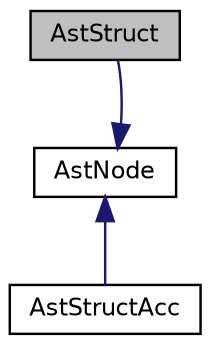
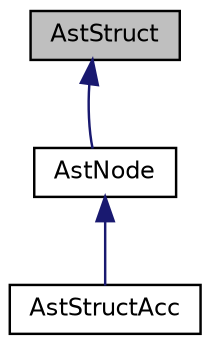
  digraph {
    node [color=black fillcolor=white fontname=Helvetica fontsize=10 shape=record style=filled]
    edge [color=midnightblue dir=back fontname=Helvetica fontsize=10 labelfontname=Helvetica labelfontsize=10 style=solid]
    n1 [fillcolor=grey75 fontcolor=black height=0.2 label=AstStruct width=0.4]
    n2 [height=0.2 label=AstStructAcc width=0.4]
    n3 [height=0.2 label=AstNode width=0.4]
-   n3 -> n1
+   n1 -> n3
    n3 -> n2
  }
